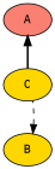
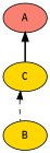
  digraph {
    fontname="DejaVu Sans Mono"
    rotation=180
    node [fillcolor=gold fontname="DejaVu Sans Mono" style="solid,filled"]
    edge [dir=back fontname="DejaVu Sans Mono"]
    A [fillcolor=salmon]
    C
    B [style=filled]
    A -> C [style=bold]
-   B -> C [style=dashed]
+   C -> B [style=dashed]
  }
